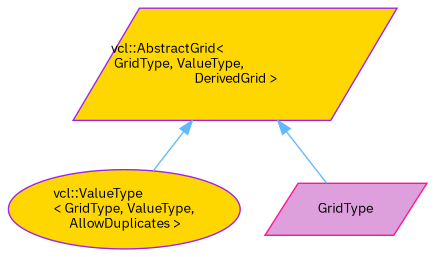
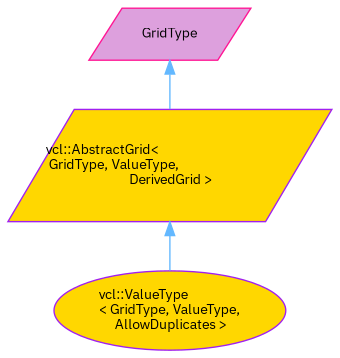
  digraph {
    fontname="IBM Plex Sans"
    node [color=purple fillcolor=gold fontname="IBM Plex Sans" fontsize=10 shape=parallelogram style=filled]
    edge [color=steelblue1 dir=back fontname="IBM Plex Sans" fontsize=10 labelfontname=Helvetica labelfontsize=10 style=solid]
    n1 [fontcolor=black height=0.2 label="vcl::ValueType\l\< GridType, ValueType,\l AllowDuplicates \>" shape=ellipse width=0.4]
    n2 [height=0.2 label="vcl::AbstractGrid\<\l GridType, ValueType,\l DerivedGrid \>" width=0.4]
    n3 [color=deeppink fillcolor=plum height=0.2 label=GridType width=0.4]
    n2 -> n1
-   n2 -> n3
+   n3 -> n2
  }
